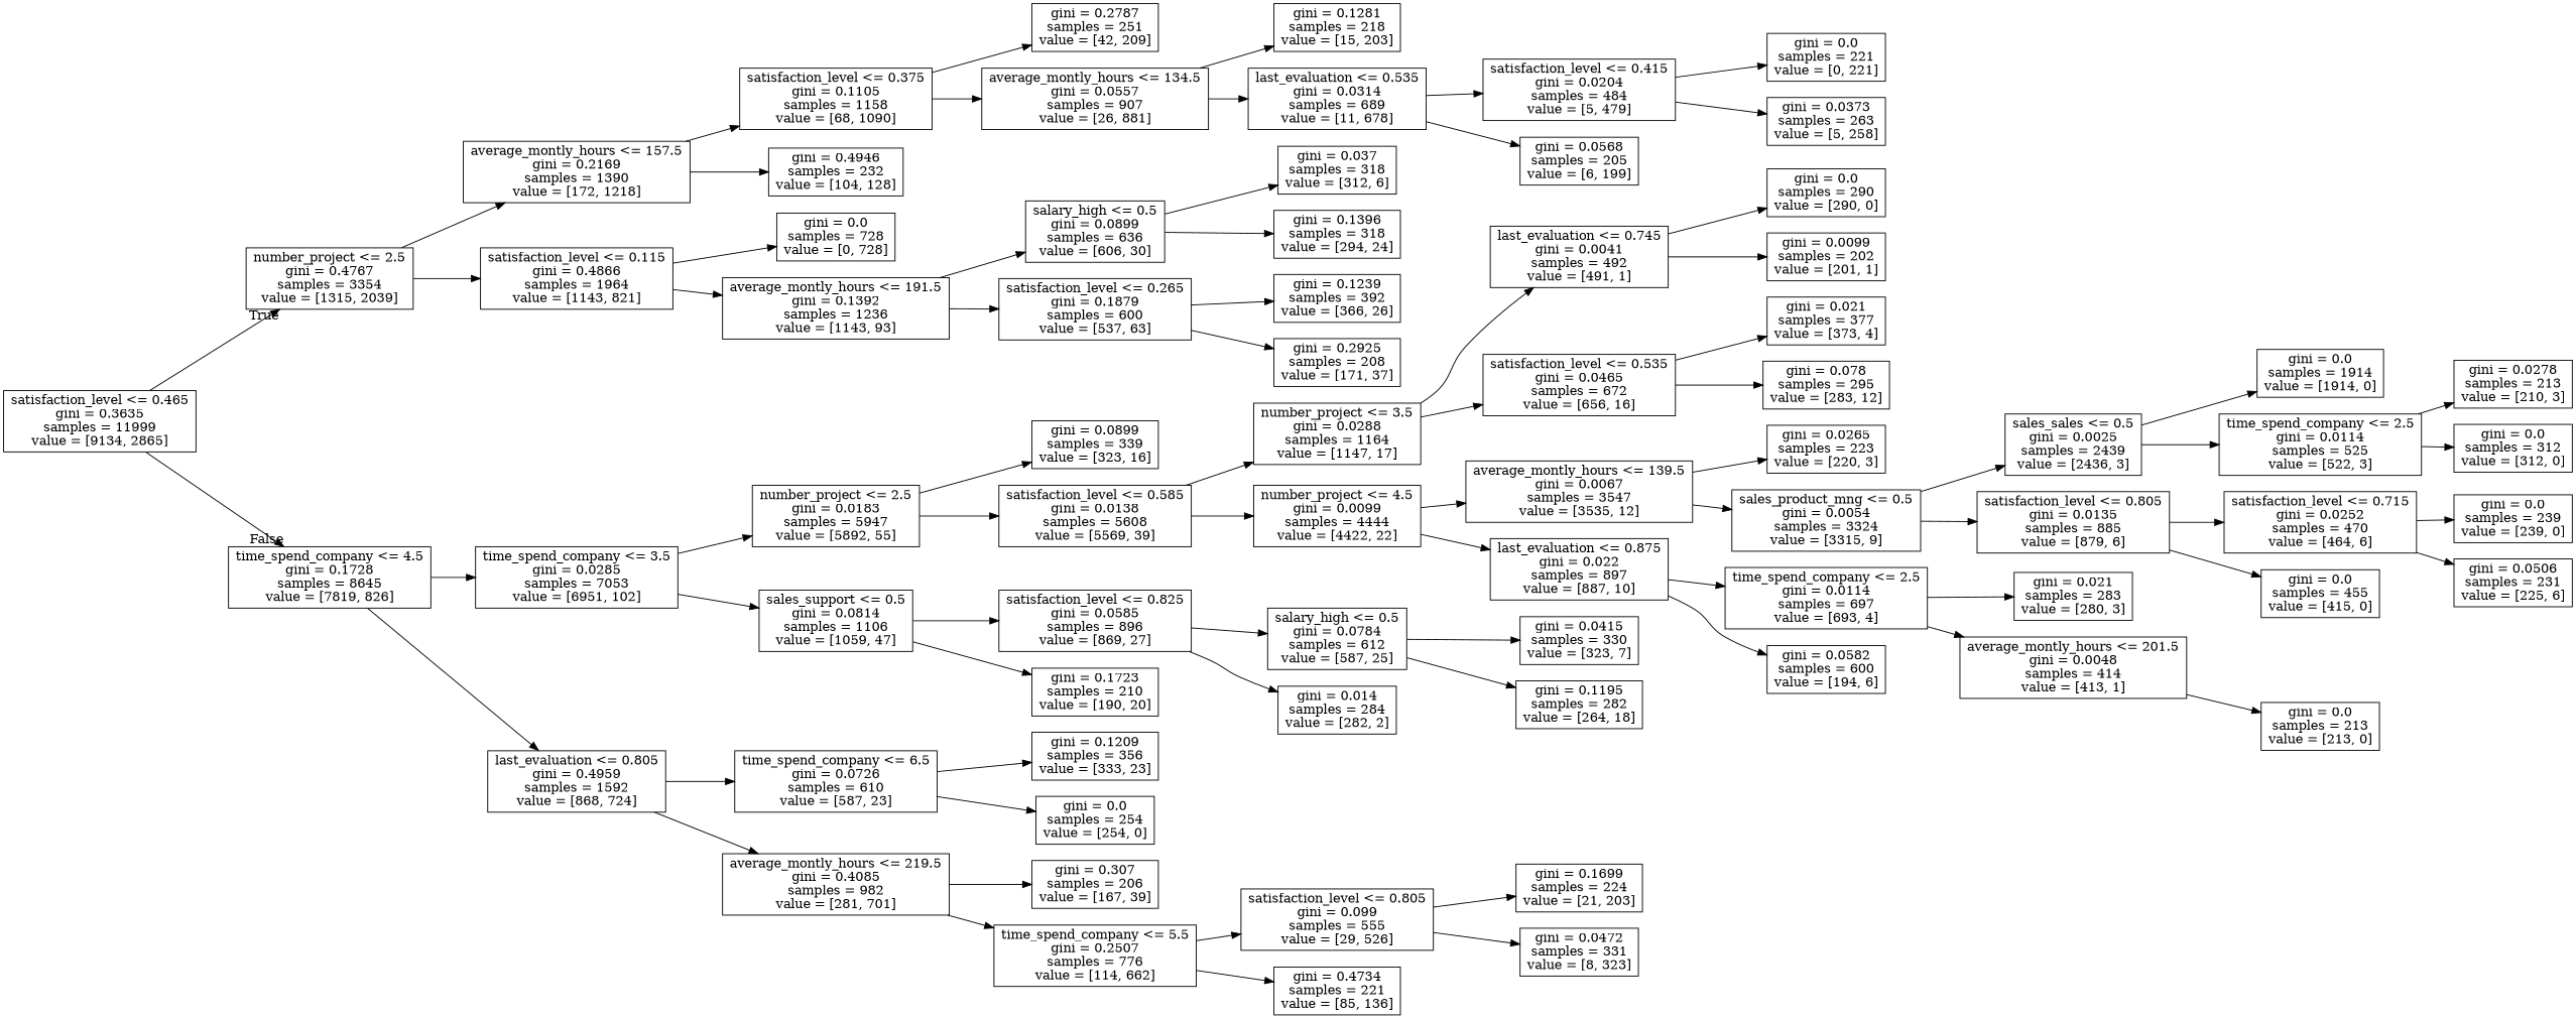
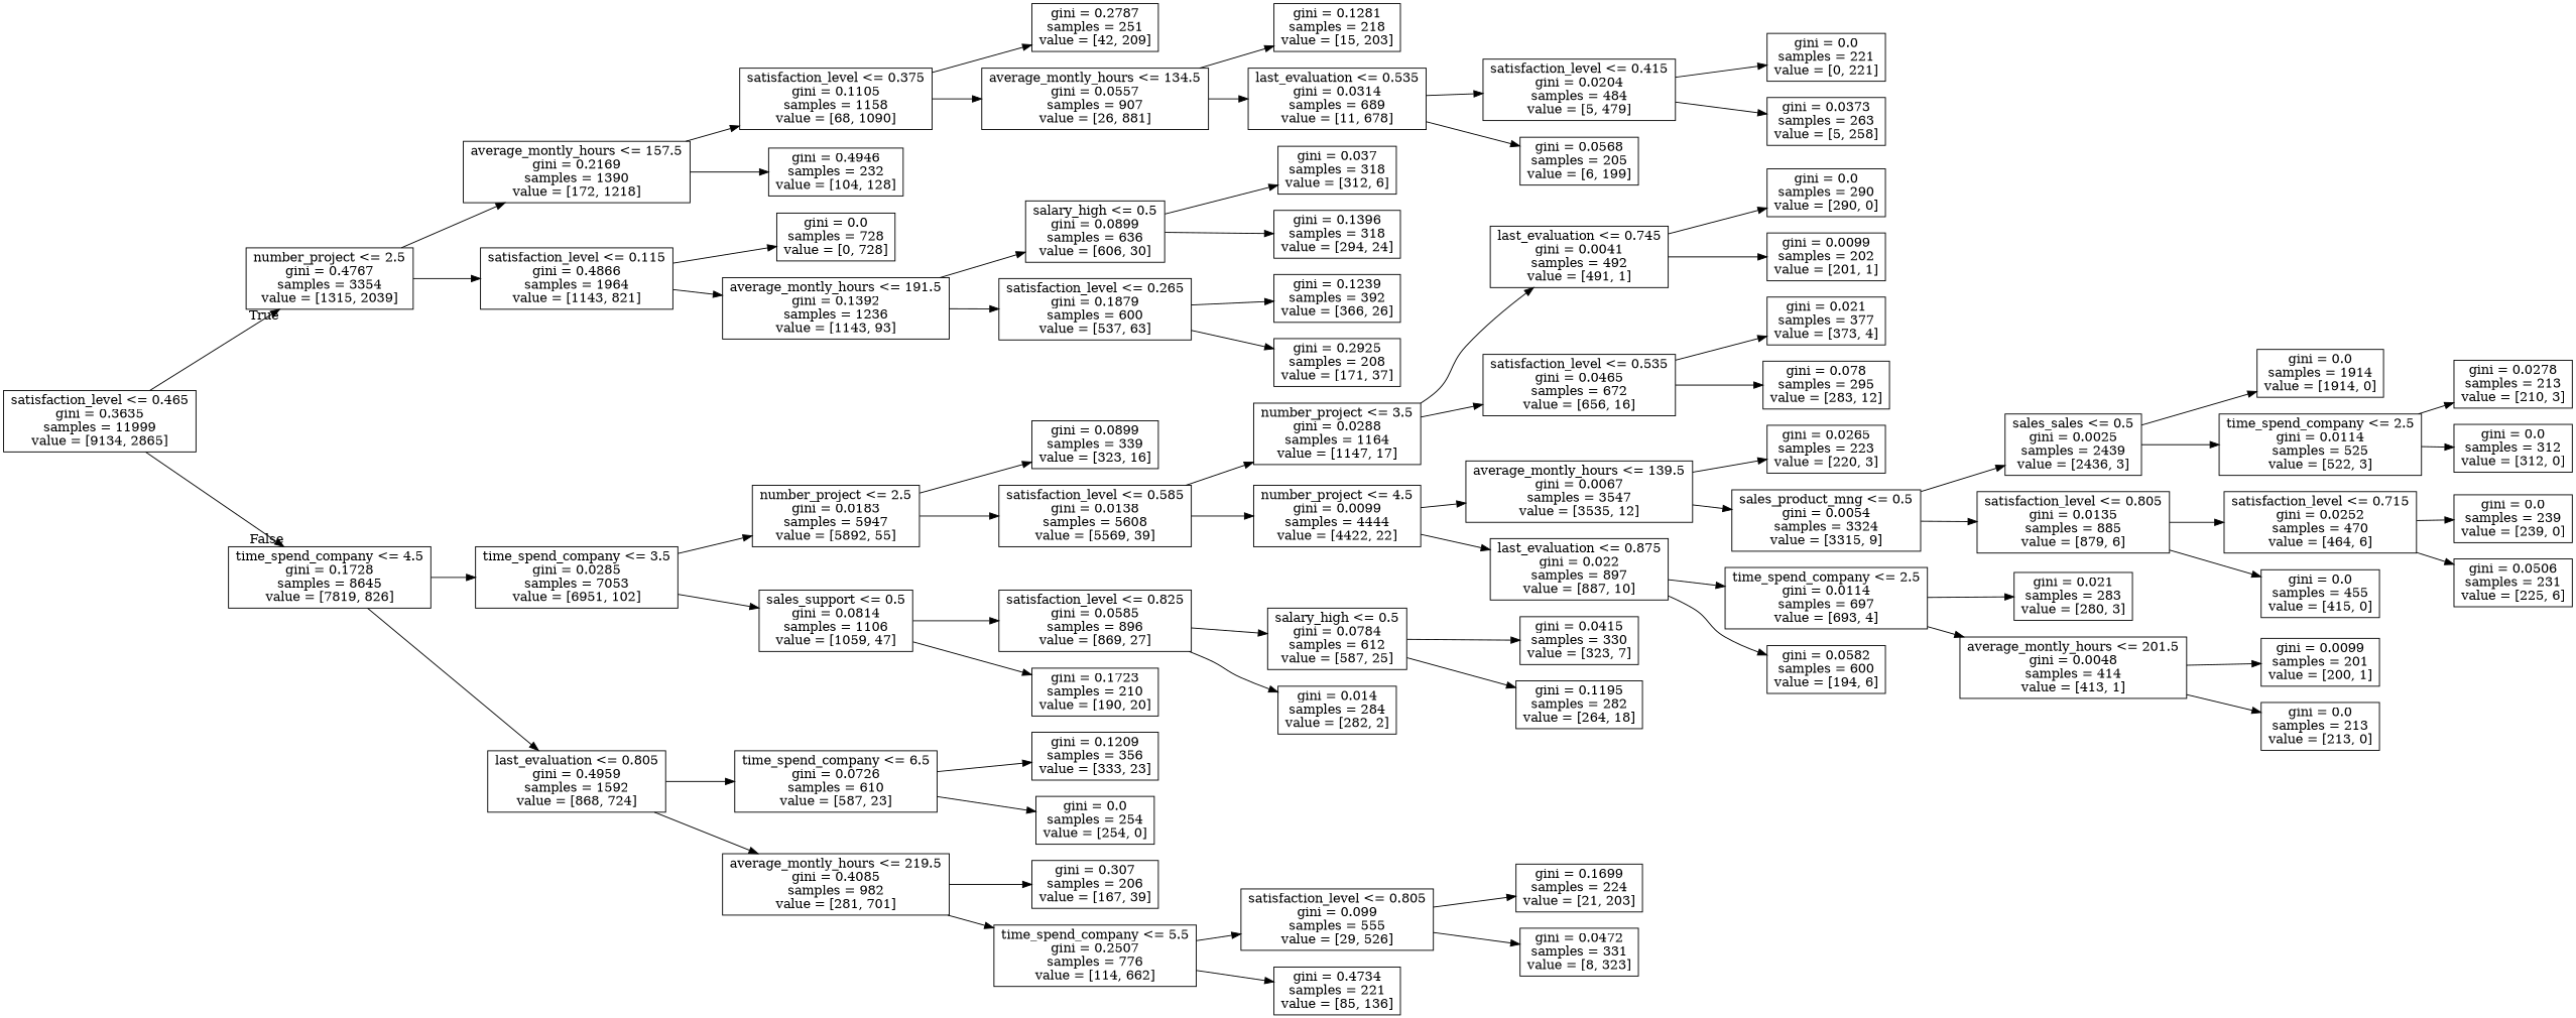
  digraph {
    fontname="DejaVu Serif"
    rankdir=LR
    node [fontname="DejaVu Serif" shape=box]
    edge [fontname="DejaVu Serif"]
    n1 [label="satisfaction_level <= 0.465\ngini = 0.3635\nsamples = 11999\nvalue = [9134, 2865]"]
    n2 [label="number_project <= 2.5\ngini = 0.4767\nsamples = 3354\nvalue = [1315, 2039]"]
    n3 [label="time_spend_company <= 4.5\ngini = 0.1728\nsamples = 8645\nvalue = [7819, 826]"]
    n4 [label="average_montly_hours <= 157.5\ngini = 0.2169\nsamples = 1390\nvalue = [172, 1218]"]
    n5 [label="satisfaction_level <= 0.115\ngini = 0.4866\nsamples = 1964\nvalue = [1143, 821]"]
    n6 [label="time_spend_company <= 3.5\ngini = 0.0285\nsamples = 7053\nvalue = [6951, 102]"]
    n7 [label="last_evaluation <= 0.805\ngini = 0.4959\nsamples = 1592\nvalue = [868, 724]"]
    n8 [label="satisfaction_level <= 0.375\ngini = 0.1105\nsamples = 1158\nvalue = [68, 1090]"]
    n9 [label="gini = 0.4946\nsamples = 232\nvalue = [104, 128]"]
    n10 [label="gini = 0.0\nsamples = 728\nvalue = [0, 728]"]
    n11 [label="average_montly_hours <= 191.5\ngini = 0.1392\nsamples = 1236\nvalue = [1143, 93]"]
    n12 [label="gini = 0.2787\nsamples = 251\nvalue = [42, 209]"]
    n13 [label="average_montly_hours <= 134.5\ngini = 0.0557\nsamples = 907\nvalue = [26, 881]"]
    n14 [label="gini = 0.1281\nsamples = 218\nvalue = [15, 203]"]
    n15 [label="last_evaluation <= 0.535\ngini = 0.0314\nsamples = 689\nvalue = [11, 678]"]
    n16 [label="satisfaction_level <= 0.415\ngini = 0.0204\nsamples = 484\nvalue = [5, 479]"]
    n17 [label="gini = 0.0568\nsamples = 205\nvalue = [6, 199]"]
    n18 [label="gini = 0.0\nsamples = 221\nvalue = [0, 221]"]
    n19 [label="gini = 0.0373\nsamples = 263\nvalue = [5, 258]"]
    n20 [label="salary_high <= 0.5\ngini = 0.0899\nsamples = 636\nvalue = [606, 30]"]
    n21 [label="satisfaction_level <= 0.265\ngini = 0.1879\nsamples = 600\nvalue = [537, 63]"]
    n22 [label="gini = 0.037\nsamples = 318\nvalue = [312, 6]"]
    n23 [label="gini = 0.1396\nsamples = 318\nvalue = [294, 24]"]
    n24 [label="gini = 0.1239\nsamples = 392\nvalue = [366, 26]"]
    n25 [label="gini = 0.2925\nsamples = 208\nvalue = [171, 37]"]
    n26 [label="number_project <= 2.5\ngini = 0.0183\nsamples = 5947\nvalue = [5892, 55]"]
    n27 [label="sales_support <= 0.5\ngini = 0.0814\nsamples = 1106\nvalue = [1059, 47]"]
    n28 [label="time_spend_company <= 6.5\ngini = 0.0726\nsamples = 610\nvalue = [587, 23]"]
    n29 [label="average_montly_hours <= 219.5\ngini = 0.4085\nsamples = 982\nvalue = [281, 701]"]
    n30 [label="gini = 0.0899\nsamples = 339\nvalue = [323, 16]"]
    n31 [label="satisfaction_level <= 0.585\ngini = 0.0138\nsamples = 5608\nvalue = [5569, 39]"]
    n32 [label="satisfaction_level <= 0.825\ngini = 0.0585\nsamples = 896\nvalue = [869, 27]"]
    n33 [label="gini = 0.1723\nsamples = 210\nvalue = [190, 20]"]
    n34 [label="number_project <= 3.5\ngini = 0.0288\nsamples = 1164\nvalue = [1147, 17]"]
    n35 [label="number_project <= 4.5\ngini = 0.0099\nsamples = 4444\nvalue = [4422, 22]"]
    n36 [label="last_evaluation <= 0.745\ngini = 0.0041\nsamples = 492\nvalue = [491, 1]"]
    n37 [label="satisfaction_level <= 0.535\ngini = 0.0465\nsamples = 672\nvalue = [656, 16]"]
    n38 [label="average_montly_hours <= 139.5\ngini = 0.0067\nsamples = 3547\nvalue = [3535, 12]"]
    n39 [label="last_evaluation <= 0.875\ngini = 0.022\nsamples = 897\nvalue = [887, 10]"]
    n40 [label="gini = 0.0\nsamples = 290\nvalue = [290, 0]"]
    n41 [label="gini = 0.0099\nsamples = 202\nvalue = [201, 1]"]
    n42 [label="gini = 0.021\nsamples = 377\nvalue = [373, 4]"]
    n43 [label="gini = 0.078\nsamples = 295\nvalue = [283, 12]"]
    n44 [label="gini = 0.0265\nsamples = 223\nvalue = [220, 3]"]
    n45 [label="sales_product_mng <= 0.5\ngini = 0.0054\nsamples = 3324\nvalue = [3315, 9]"]
    n46 [label="time_spend_company <= 2.5\ngini = 0.0114\nsamples = 697\nvalue = [693, 4]"]
    n47 [label="gini = 0.0582\nsamples = 600\nvalue = [194, 6]"]
    n48 [label="sales_sales <= 0.5\ngini = 0.0025\nsamples = 2439\nvalue = [2436, 3]"]
    n49 [label="satisfaction_level <= 0.805\ngini = 0.0135\nsamples = 885\nvalue = [879, 6]"]
    n50 [label="gini = 0.0\nsamples = 1914\nvalue = [1914, 0]"]
    n51 [label="time_spend_company <= 2.5\ngini = 0.0114\nsamples = 525\nvalue = [522, 3]"]
    n52 [label="satisfaction_level <= 0.715\ngini = 0.0252\nsamples = 470\nvalue = [464, 6]"]
    n53 [label="gini = 0.0\nsamples = 455\nvalue = [415, 0]"]
    n54 [label="gini = 0.0278\nsamples = 213\nvalue = [210, 3]"]
    n55 [label="gini = 0.0\nsamples = 312\nvalue = [312, 0]"]
    n56 [label="gini = 0.0\nsamples = 239\nvalue = [239, 0]"]
    n57 [label="gini = 0.0506\nsamples = 231\nvalue = [225, 6]"]
    n58 [label="gini = 0.021\nsamples = 283\nvalue = [280, 3]"]
    n59 [label="average_montly_hours <= 201.5\ngini = 0.0048\nsamples = 414\nvalue = [413, 1]"]
+   n60 [label="gini = 0.0099\nsamples = 201\nvalue = [200, 1]"]
    n61 [label="gini = 0.0\nsamples = 213\nvalue = [213, 0]"]
    n62 [label="salary_high <= 0.5\ngini = 0.0784\nsamples = 612\nvalue = [587, 25]"]
    n63 [label="gini = 0.014\nsamples = 284\nvalue = [282, 2]"]
    n64 [label="gini = 0.0415\nsamples = 330\nvalue = [323, 7]"]
    n65 [label="gini = 0.1195\nsamples = 282\nvalue = [264, 18]"]
    n66 [label="gini = 0.1209\nsamples = 356\nvalue = [333, 23]"]
    n67 [label="gini = 0.0\nsamples = 254\nvalue = [254, 0]"]
    n68 [label="gini = 0.307\nsamples = 206\nvalue = [167, 39]"]
    n69 [label="time_spend_company <= 5.5\ngini = 0.2507\nsamples = 776\nvalue = [114, 662]"]
    n70 [label="satisfaction_level <= 0.805\ngini = 0.099\nsamples = 555\nvalue = [29, 526]"]
    n71 [label="gini = 0.4734\nsamples = 221\nvalue = [85, 136]"]
    n72 [label="gini = 0.1699\nsamples = 224\nvalue = [21, 203]"]
    n73 [label="gini = 0.0472\nsamples = 331\nvalue = [8, 323]"]
    n1 -> n2 [headlabel=True labelangle=45 labeldistance=2.5]
    n1 -> n3 [headlabel=False labelangle=-45 labeldistance=2.5]
    n2 -> n4
    n2 -> n5
    n3 -> n6
    n3 -> n7
    n4 -> n8
    n4 -> n9
    n5 -> n10
    n5 -> n11
    n6 -> n26
    n6 -> n27
    n7 -> n28
    n7 -> n29
    n8 -> n12
    n8 -> n13
    n11 -> n20
    n11 -> n21
    n13 -> n14
    n13 -> n15
    n15 -> n16
    n15 -> n17
    n16 -> n18
    n16 -> n19
    n20 -> n22
    n20 -> n23
    n21 -> n24
    n21 -> n25
    n26 -> n30
    n26 -> n31
    n27 -> n32
    n27 -> n33
    n28 -> n66
    n28 -> n67
    n29 -> n68
    n29 -> n69
    n31 -> n34
    n31 -> n35
    n32 -> n62
    n32 -> n63
    n34 -> n36
    n34 -> n37
    n35 -> n38
    n35 -> n39
    n36 -> n40
    n36 -> n41
    n37 -> n42
    n37 -> n43
    n38 -> n44
    n38 -> n45
    n39 -> n46
    n39 -> n47
    n45 -> n48
    n45 -> n49
    n46 -> n58
    n46 -> n59
    n48 -> n50
    n48 -> n51
    n49 -> n52
    n49 -> n53
    n51 -> n54
    n51 -> n55
    n52 -> n56
    n52 -> n57
+   n59 -> n60
    n59 -> n61
    n62 -> n64
    n62 -> n65
    n69 -> n70
    n69 -> n71
    n70 -> n72
    n70 -> n73
  }
